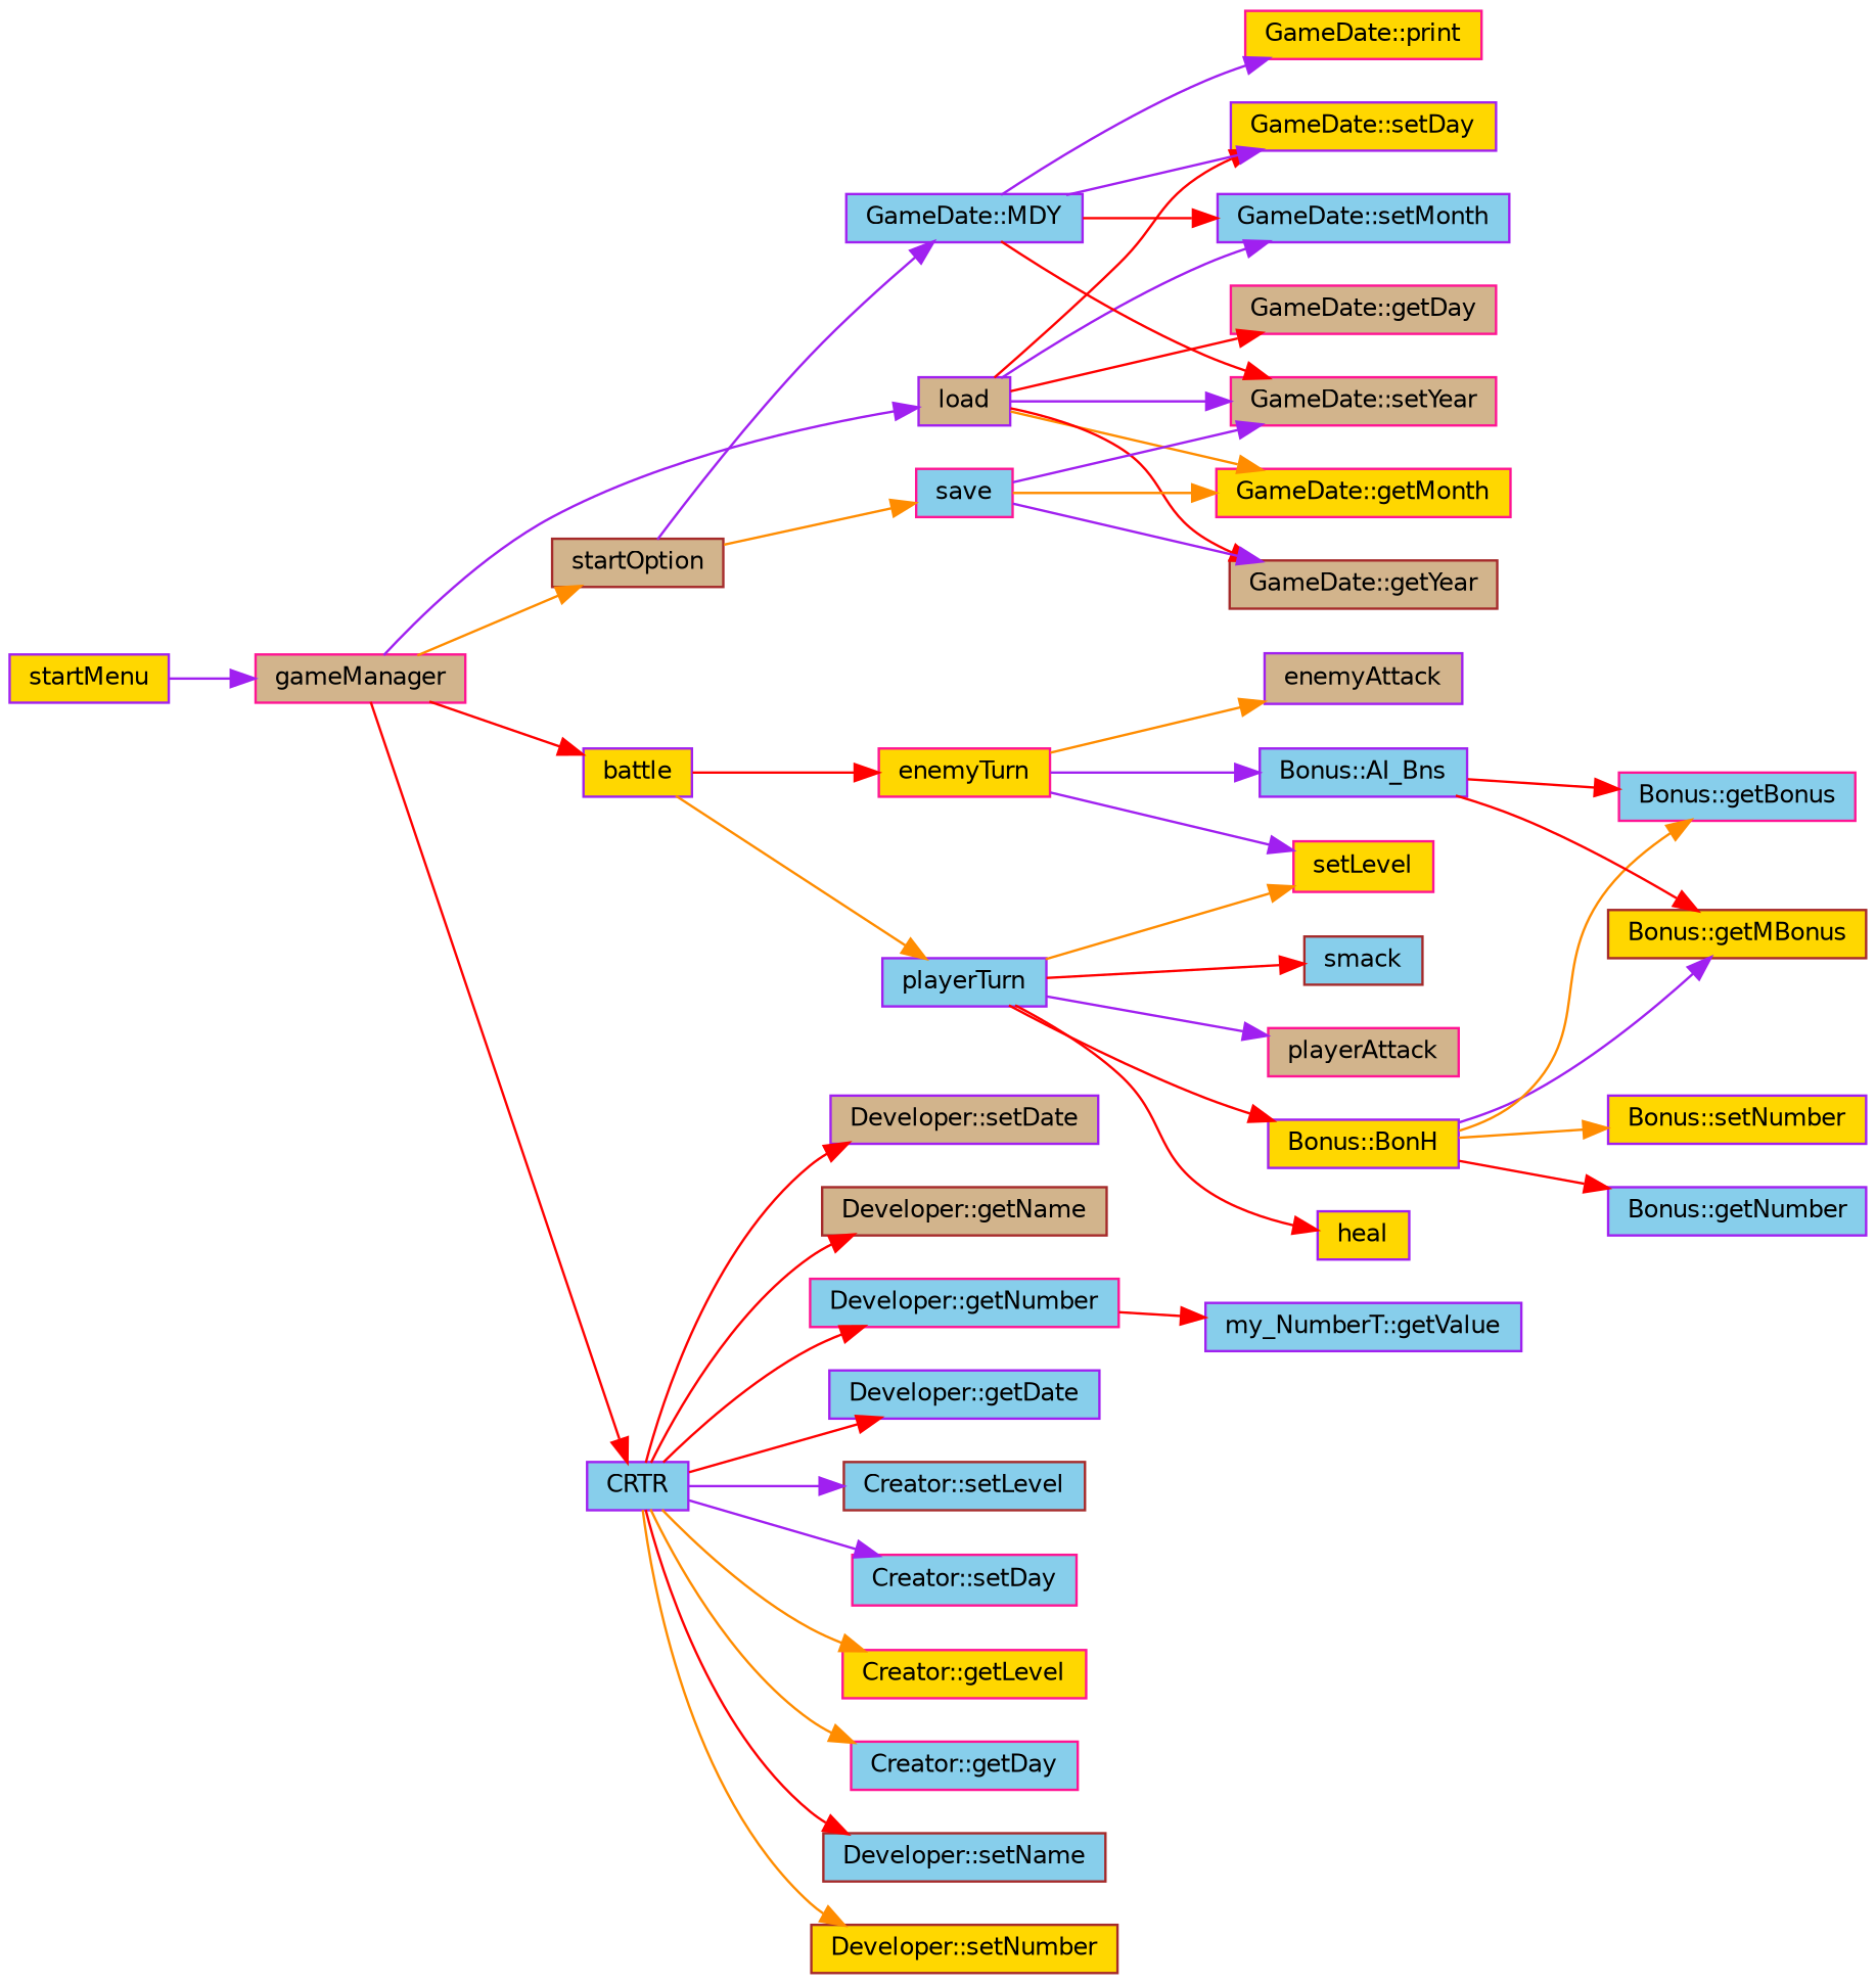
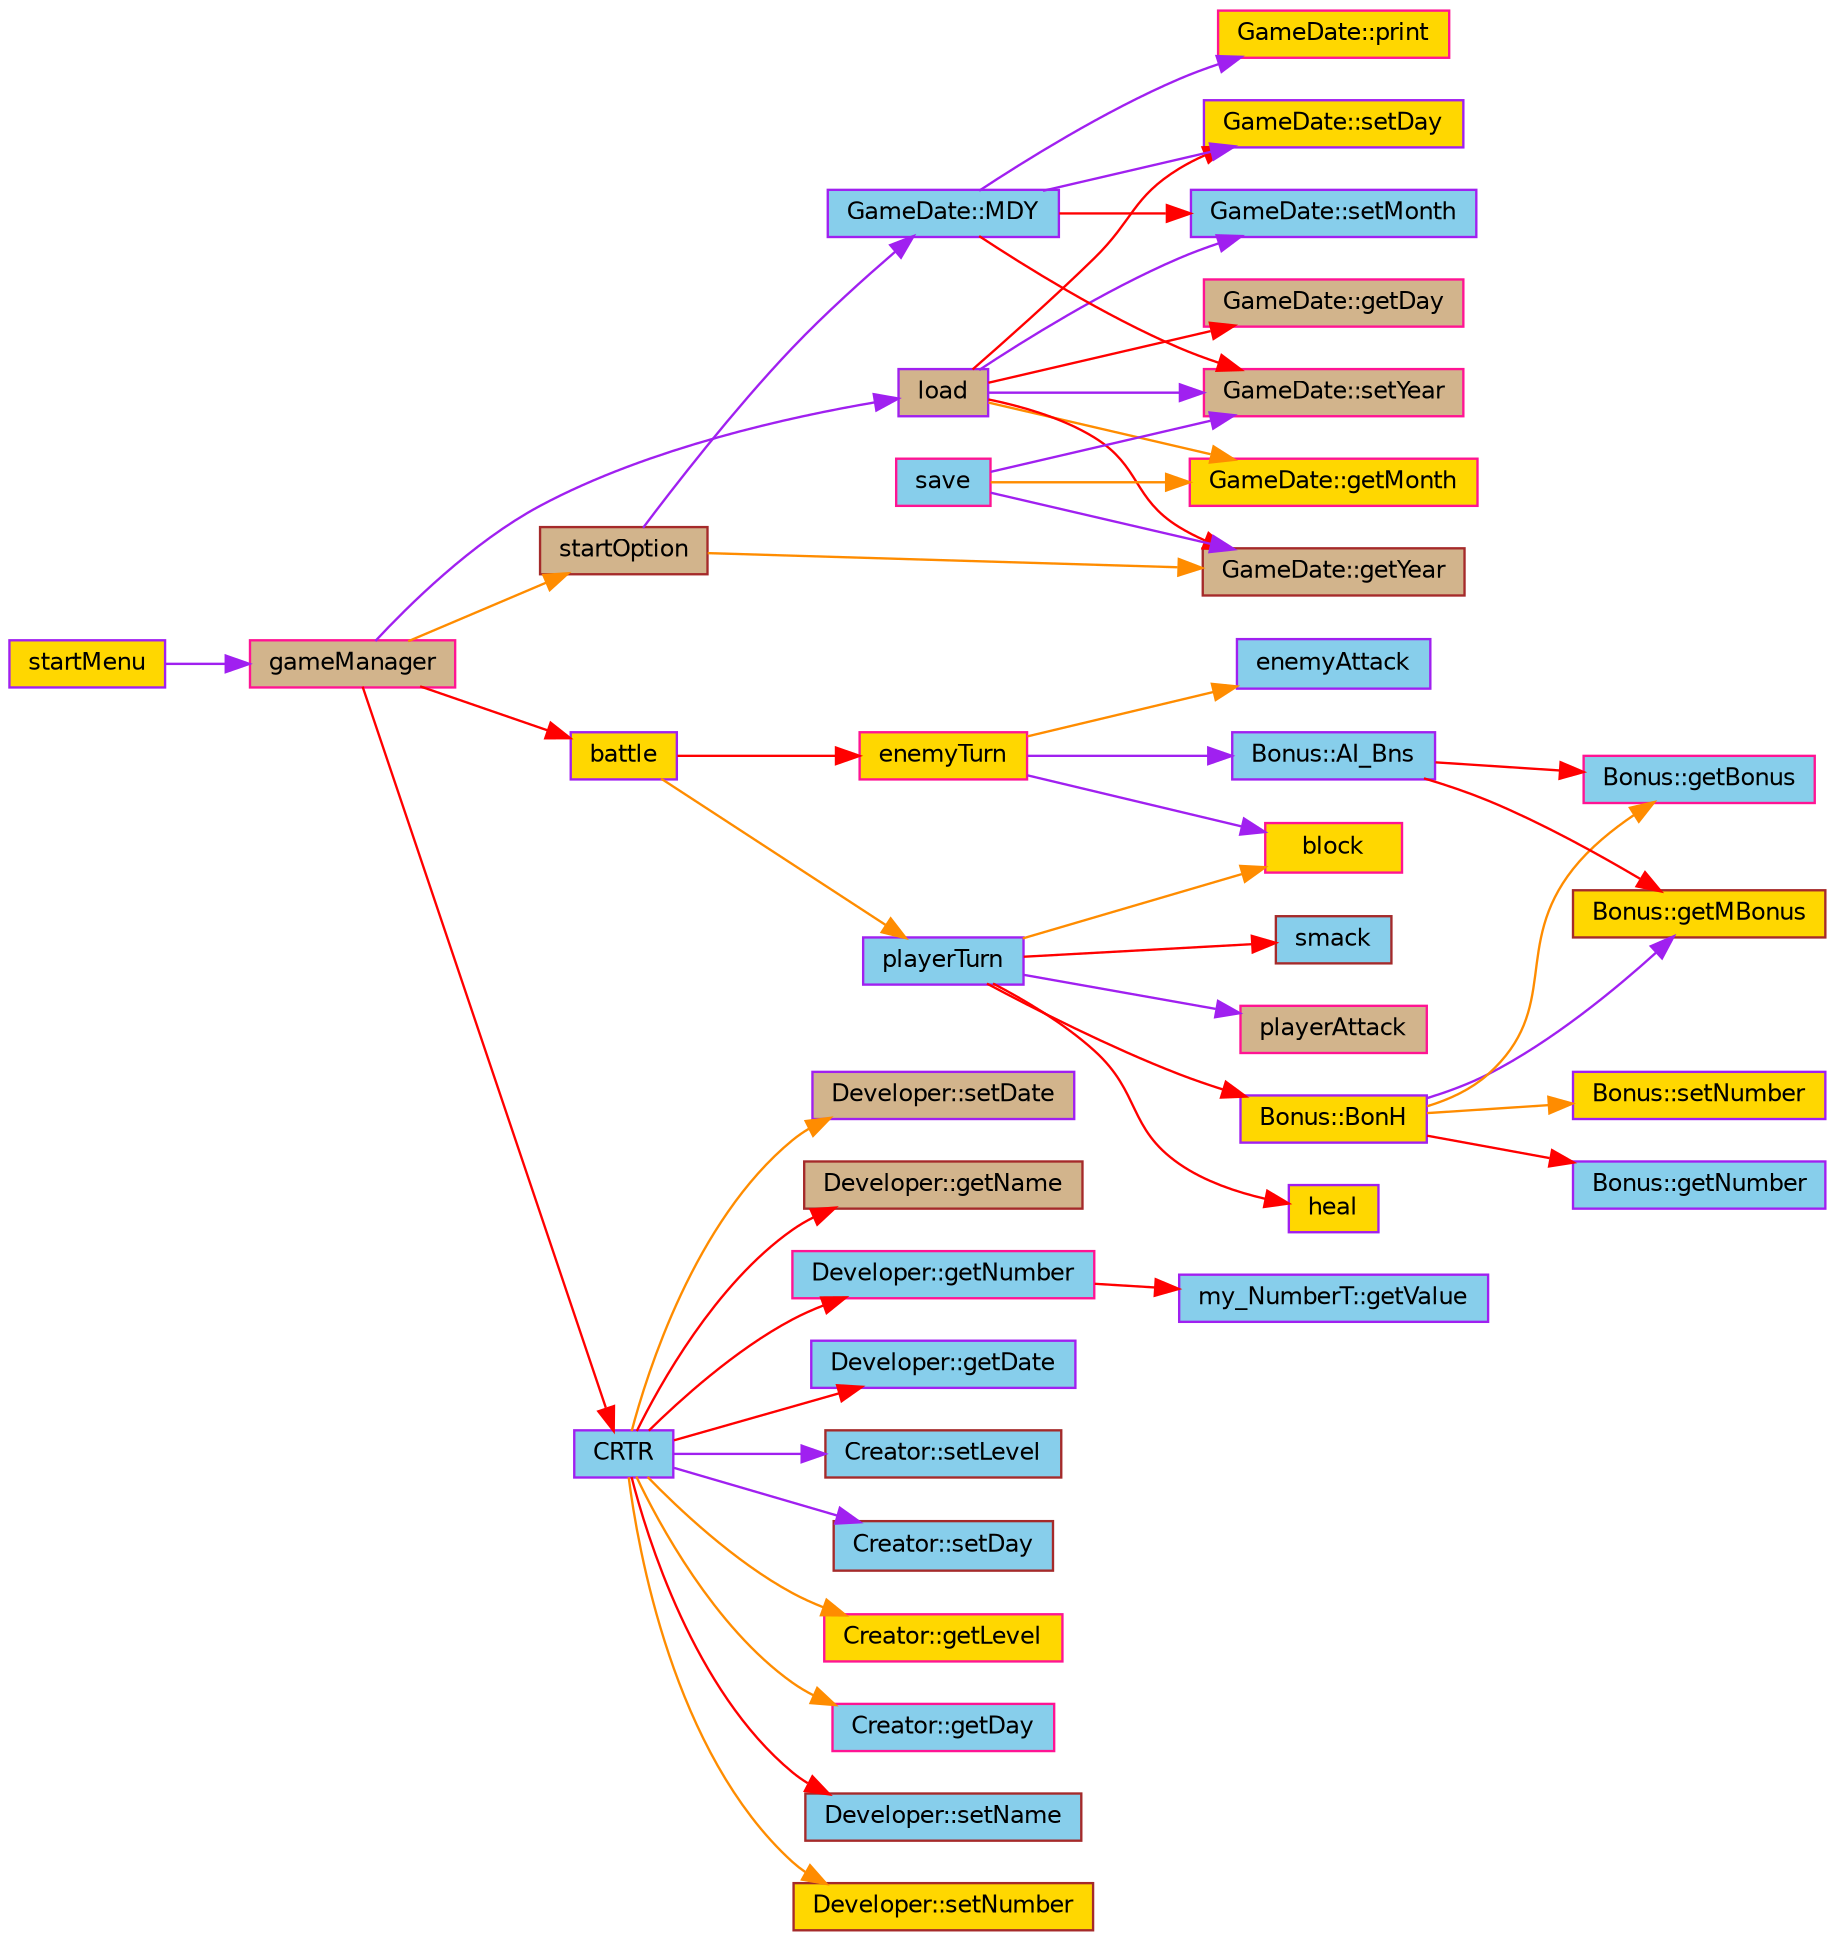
  digraph {
    rankdir=LR
    node [color=purple fillcolor=skyblue fontname=Helvetica fontsize=10 shape=record style=filled]
    edge [color=red fontname=Helvetica fontsize=10 labelfontname=Helvetica labelfontsize=10 style=solid]
    n1 [fillcolor=gold fontcolor=black height=0.2 label=startMenu width=0.4]
    n2 [color=deeppink fillcolor=tan height=0.2 label=gameManager width=0.4]
    n3 [color=brown fillcolor=tan height=0.2 label=startOption width=0.4]
    n4 [fillcolor=tan height=0.2 label=load width=0.4]
    n5 [fillcolor=gold height=0.2 label=battle width=0.4]
    n6 [height=0.2 label=CRTR width=0.4]
    n7 [height=0.2 label="GameDate::MDY" width=0.4]
    n8 [color=deeppink height=0.2 label=save width=0.4]
    n9 [fillcolor=gold height=0.2 label="GameDate::setDay" width=0.4]
    n10 [height=0.2 label="GameDate::setMonth" width=0.4]
    n11 [color=deeppink fillcolor=tan height=0.2 label="GameDate::setYear" width=0.4]
    n12 [color=deeppink fillcolor=gold height=0.2 label="GameDate::getMonth" width=0.4]
    n13 [color=deeppink fillcolor=tan height=0.2 label="GameDate::getDay" width=0.4]
    n14 [color=brown fillcolor=tan height=0.2 label="GameDate::getYear" width=0.4]
    n15 [height=0.2 label=playerTurn width=0.4]
    n16 [color=deeppink fillcolor=gold height=0.2 label=enemyTurn width=0.4]
    n17 [color=brown height=0.2 label="Developer::setName" width=0.4]
    n18 [color=brown fillcolor=gold height=0.2 label="Developer::setNumber" width=0.4]
    n19 [fillcolor=tan height=0.2 label="Developer::setDate" width=0.4]
    n20 [color=brown fillcolor=tan height=0.2 label="Developer::getName" width=0.4]
    n21 [color=deeppink height=0.2 label="Developer::getNumber" width=0.4]
    n22 [height=0.2 label="Developer::getDate" width=0.4]
    n23 [color=brown height=0.2 label="Creator::setLevel" width=0.4]
-   n24 [color=deeppink height=0.2 label="Creator::setDay" width=0.4]
+   n24 [color=brown height=0.2 label="Creator::setDay" width=0.4]
    n25 [color=deeppink fillcolor=gold height=0.2 label="Creator::getLevel" width=0.4]
    n26 [color=deeppink height=0.2 label="Creator::getDay" width=0.4]
    n27 [color=deeppink fillcolor=gold height=0.2 label="GameDate::print" width=0.4]
    n28 [fillcolor=gold height=0.2 label="Bonus::BonH" width=0.4]
    n29 [fillcolor=gold height=0.2 label=heal width=0.4]
    n30 [color=brown height=0.2 label=smack width=0.4]
-   n31 [color=deeppink fillcolor=gold height=0.2 label=setLevel width=0.4]
+   n31 [color=deeppink fillcolor=gold height=0.2 label=block width=0.4]
    n32 [color=deeppink fillcolor=tan height=0.2 label=playerAttack width=0.4]
    n33 [height=0.2 label="Bonus::AI_Bns" width=0.4]
-   n34 [fillcolor=tan height=0.2 label=enemyAttack width=0.4]
+   n34 [height=0.2 label=enemyAttack width=0.4]
    n35 [fillcolor=gold height=0.2 label="Bonus::setNumber" width=0.4]
    n36 [height=0.2 label="Bonus::getNumber" width=0.4]
    n37 [color=brown fillcolor=gold height=0.2 label="Bonus::getMBonus" width=0.4]
    n38 [color=deeppink height=0.2 label="Bonus::getBonus" width=0.4]
    n39 [height=0.2 label="my_NumberT::getValue" width=0.4]
    n1 -> n2 [color=purple]
    n2 -> n3 [color=darkorange]
    n2 -> n4 [color=purple]
    n2 -> n5
    n2 -> n6
    n3 -> n7 [color=purple]
-   n3 -> n8 [color=darkorange]
+   n3 -> n14 [color=darkorange]
    n4 -> n9
    n4 -> n10 [color=purple]
    n4 -> n11 [color=purple]
    n4 -> n12 [color=darkorange]
    n4 -> n13
    n4 -> n14
    n5 -> n15 [color=darkorange]
    n5 -> n16
    n6 -> n17
    n6 -> n18 [color=darkorange]
-   n6 -> n19
+   n6 -> n19 [color=darkorange]
    n6 -> n20
    n6 -> n21
    n6 -> n22
    n6 -> n23 [color=purple]
    n6 -> n24 [color=purple]
    n6 -> n25 [color=darkorange]
    n6 -> n26 [color=darkorange]
    n7 -> n9 [color=purple]
    n7 -> n10
    n7 -> n11
    n7 -> n27 [color=purple]
    n8 -> n11 [color=purple]
    n8 -> n12 [color=darkorange]
    n8 -> n14 [color=purple]
    n15 -> n28
    n15 -> n29
    n15 -> n30
    n15 -> n31 [color=darkorange]
    n15 -> n32 [color=purple]
    n16 -> n31 [color=purple]
    n16 -> n33 [color=purple]
    n16 -> n34 [color=darkorange]
    n21 -> n39
    n28 -> n35 [color=darkorange]
    n28 -> n36
    n28 -> n37 [color=purple]
    n28 -> n38 [color=darkorange]
    n33 -> n37
    n33 -> n38
  }
